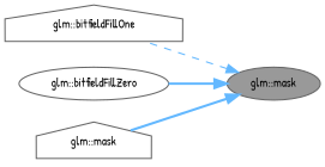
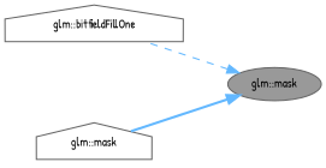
  digraph {
    rankdir=RL
    fontname="Patrick Hand"
    node [color=grey40 fillcolor=white fontname="Patrick Hand" fontsize=10 shape=ellipse style=filled]
    edge [color=steelblue1 dir=back fontname="Patrick Hand" fontsize=10 labelfontname=Helvetica labelfontsize=10 style=bold]
    n1 [color=gray40 fillcolor=grey60 fontcolor=black height=0.2 label="glm::mask" width=0.4]
    n2 [height=0.2 label="glm::bitfieldFillOne" shape=house width=0.4]
-   n3 [height=0.2 label="glm::bitfieldFillZero" width=0.4]
    n4 [height=0.2 label="glm::mask" shape=house width=0.4]
    n1 -> n2 [style=dashed]
-   n1 -> n3
    n1 -> n4
  }
